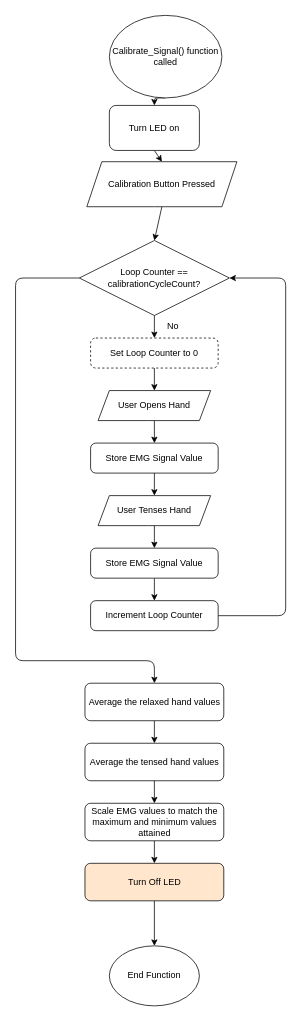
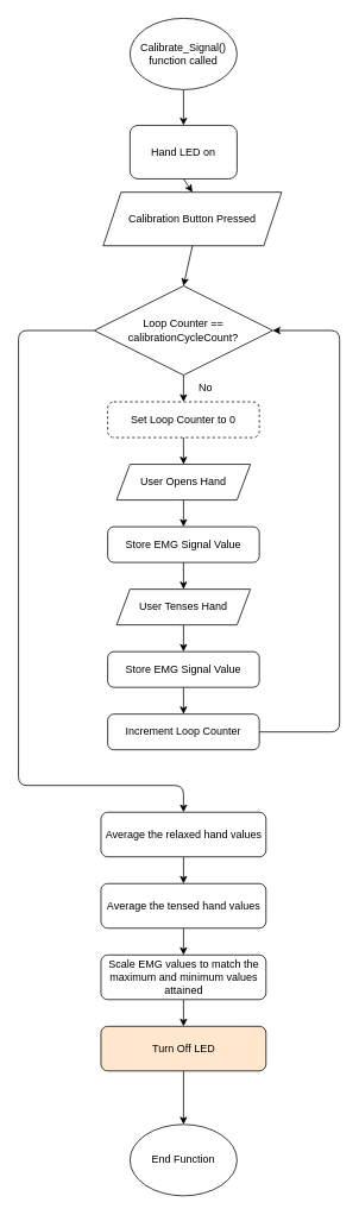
  <mxCell id="0" />
  <mxCell id="1" parent="0" />
  <mxCell id="2" style="edgeStyle=none;rounded=1;html=1;exitX=0.5;exitY=1;exitDx=0;exitDy=0;entryX=0.5;entryY=0;entryDx=0;entryDy=0;" edge="1" parent="1" source="3" target="7"><mxGeometry relative="1" as="geometry" /></mxCell>
- <mxCell id="3" value="Turn LED on" style="rounded=1;whiteSpace=wrap;html=1;" parent="1" vertex="1"><mxGeometry x="145" y="140" width="120" height="60" as="geometry" /></mxCell>
+ <mxCell id="3" value="Hand LED on" style="rounded=1;whiteSpace=wrap;html=1;" parent="1" vertex="1"><mxGeometry x="145" y="140" width="120" height="60" as="geometry" /></mxCell>
  <mxCell id="4" style="edgeStyle=orthogonalEdgeStyle;rounded=1;orthogonalLoop=1;jettySize=auto;html=1;exitX=0.5;exitY=1;exitDx=0;exitDy=0;entryX=0.5;entryY=0;entryDx=0;entryDy=0;" parent="1" source="5" target="3" edge="1"><mxGeometry relative="1" as="geometry" /></mxCell>
- <mxCell id="5" value="Calibrate_Signal() function called" style="ellipse;whiteSpace=wrap;html=1;rounded=1;" parent="1" vertex="1"><mxGeometry x="145" y="20" width="150" height="110" as="geometry" /></mxCell>
+ <mxCell id="5" value="Calibrate_Signal() function called" style="ellipse;whiteSpace=wrap;html=1;rounded=1;" parent="1" vertex="1"><mxGeometry x="145" width="120" height="80" as="geometry" y="20" /></mxCell>
  <mxCell id="6" style="edgeStyle=none;rounded=1;html=1;exitX=0.5;exitY=1;exitDx=0;exitDy=0;entryX=0.5;entryY=0;entryDx=0;entryDy=0;entryPerimeter=0;" edge="1" parent="1" source="7" target="16"><mxGeometry relative="1" as="geometry" /></mxCell>
  <mxCell id="7" value="Calibration Button Pressed" style="shape=parallelogram;html=1;strokeWidth=1;perimeter=parallelogramPerimeter;whiteSpace=wrap;rounded=1;arcSize=0;size=0.1;shadow=0;" vertex="1" parent="1"><mxGeometry x="115" y="215" width="200" height="60" as="geometry" /></mxCell>
  <mxCell id="8" style="edgeStyle=none;rounded=1;html=1;exitX=0.5;exitY=1;exitDx=0;exitDy=0;entryX=0.5;entryY=0;entryDx=0;entryDy=0;" edge="1" parent="1" source="9" target="13"><mxGeometry relative="1" as="geometry" /></mxCell>
  <mxCell id="9" value="Set Loop Counter to 0" style="rounded=1;whiteSpace=wrap;html=1;absoluteArcSize=1;arcSize=14;strokeWidth=1;shadow=0;sketch=0;dashed=1;" vertex="1" parent="1"><mxGeometry x="120" y="450" width="170" height="40" as="geometry" /></mxCell>
  <mxCell id="10" style="edgeStyle=none;rounded=1;html=1;exitX=0.5;exitY=1;exitDx=0;exitDy=0;entryX=0.5;entryY=0;entryDx=0;entryDy=0;" edge="1" parent="1" source="11" target="23"><mxGeometry relative="1" as="geometry" /></mxCell>
  <mxCell id="11" value="Store EMG Signal Value" style="rounded=1;whiteSpace=wrap;html=1;absoluteArcSize=1;arcSize=14;strokeWidth=1;shadow=0;sketch=0;" vertex="1" parent="1"><mxGeometry x="120" y="590" width="170" height="40" as="geometry" /></mxCell>
  <mxCell id="12" style="edgeStyle=none;rounded=1;html=1;exitX=0.5;exitY=1;exitDx=0;exitDy=0;entryX=0.5;entryY=0;entryDx=0;entryDy=0;" edge="1" parent="1" source="13" target="11"><mxGeometry relative="1" as="geometry" /></mxCell>
  <mxCell id="13" value="User Opens Hand" style="shape=parallelogram;html=1;strokeWidth=1;perimeter=parallelogramPerimeter;whiteSpace=wrap;rounded=1;arcSize=0;size=0.1;shadow=0;" vertex="1" parent="1"><mxGeometry x="130" y="520" width="150" height="40" as="geometry" /></mxCell>
  <mxCell id="14" style="edgeStyle=none;rounded=1;html=1;exitX=0.5;exitY=1;exitDx=0;exitDy=0;exitPerimeter=0;entryX=0.5;entryY=0;entryDx=0;entryDy=0;" edge="1" parent="1" source="16" target="9"><mxGeometry relative="1" as="geometry" /></mxCell>
  <mxCell id="15" style="edgeStyle=none;rounded=1;html=1;exitX=0;exitY=0.5;exitDx=0;exitDy=0;exitPerimeter=0;entryX=0.5;entryY=0;entryDx=0;entryDy=0;" edge="1" parent="1" source="16" target="25"><mxGeometry relative="1" as="geometry"><mxPoint x="210" y="906.667" as="targetPoint" /><Array as="points"><mxPoint x="20" y="370" /><mxPoint x="20" y="880" /><mxPoint x="205" y="880" /></Array></mxGeometry></mxCell>
  <mxCell id="16" value="Loop Counter == calibrationCycleCount?" style="strokeWidth=1;html=1;shape=mxgraph.flowchart.decision;whiteSpace=wrap;rounded=1;shadow=0;sketch=0;" vertex="1" parent="1"><mxGeometry x="105" y="320" width="200" height="100" as="geometry" /></mxCell>
  <mxCell id="17" value="No" style="text;html=1;strokeColor=none;fillColor=none;align=center;verticalAlign=middle;whiteSpace=wrap;rounded=0;shadow=0;sketch=0;strokeWidth=1;" vertex="1" parent="1"><mxGeometry x="200" y="420" width="60" height="30" as="geometry" /></mxCell>
  <mxCell id="18" style="edgeStyle=none;rounded=1;html=1;exitX=1;exitY=0.5;exitDx=0;exitDy=0;entryX=1;entryY=0.5;entryDx=0;entryDy=0;entryPerimeter=0;" edge="1" parent="1" source="19" target="16"><mxGeometry relative="1" as="geometry"><Array as="points"><mxPoint x="380" y="820" /><mxPoint x="380" y="370" /></Array></mxGeometry></mxCell>
  <mxCell id="19" value="Increment Loop Counter" style="rounded=1;whiteSpace=wrap;html=1;absoluteArcSize=1;arcSize=14;strokeWidth=1;shadow=0;sketch=0;" vertex="1" parent="1"><mxGeometry x="120" y="800" width="170" height="40" as="geometry" /></mxCell>
  <mxCell id="20" style="edgeStyle=none;rounded=1;html=1;exitX=0.5;exitY=1;exitDx=0;exitDy=0;entryX=0.5;entryY=0;entryDx=0;entryDy=0;" edge="1" parent="1" source="21" target="19"><mxGeometry relative="1" as="geometry" /></mxCell>
  <mxCell id="21" value="Store EMG Signal Value" style="rounded=1;whiteSpace=wrap;html=1;absoluteArcSize=1;arcSize=14;strokeWidth=1;shadow=0;sketch=0;" vertex="1" parent="1"><mxGeometry x="120" y="730" width="170" height="40" as="geometry" /></mxCell>
  <mxCell id="22" style="edgeStyle=none;rounded=1;html=1;exitX=0.5;exitY=1;exitDx=0;exitDy=0;entryX=0.5;entryY=0;entryDx=0;entryDy=0;" edge="1" source="23" target="21" parent="1"><mxGeometry relative="1" as="geometry" /></mxCell>
  <mxCell id="23" value="User Tenses Hand" style="shape=parallelogram;html=1;strokeWidth=1;perimeter=parallelogramPerimeter;whiteSpace=wrap;rounded=1;arcSize=0;size=0.1;shadow=0;" vertex="1" parent="1"><mxGeometry x="130" y="660" width="150" height="40" as="geometry" /></mxCell>
  <mxCell id="24" style="edgeStyle=none;rounded=1;html=1;exitX=0.5;exitY=1;exitDx=0;exitDy=0;entryX=0.5;entryY=0;entryDx=0;entryDy=0;" edge="1" parent="1" source="25" target="27"><mxGeometry relative="1" as="geometry" /></mxCell>
  <mxCell id="25" value="Average the relaxed hand values" style="rounded=1;whiteSpace=wrap;html=1;shadow=0;sketch=0;strokeWidth=1;" vertex="1" parent="1"><mxGeometry x="112.5" y="910" width="185" height="50" as="geometry" /></mxCell>
  <mxCell id="26" style="edgeStyle=none;rounded=1;html=1;exitX=0.5;exitY=1;exitDx=0;exitDy=0;entryX=0.5;entryY=0;entryDx=0;entryDy=0;" edge="1" parent="1" source="27" target="29"><mxGeometry relative="1" as="geometry" /></mxCell>
  <mxCell id="27" value="Average the tensed hand values" style="rounded=1;whiteSpace=wrap;html=1;shadow=0;sketch=0;strokeWidth=1;" vertex="1" parent="1"><mxGeometry x="112.5" y="990" width="185" height="50" as="geometry" /></mxCell>
  <mxCell id="28" style="edgeStyle=none;rounded=1;html=1;exitX=0.5;exitY=1;exitDx=0;exitDy=0;entryX=0.5;entryY=0;entryDx=0;entryDy=0;" edge="1" parent="1" source="29" target="31"><mxGeometry relative="1" as="geometry" /></mxCell>
  <mxCell id="29" value="Scale EMG values to match the maximum and minimum values attained" style="rounded=1;whiteSpace=wrap;html=1;shadow=0;sketch=0;strokeWidth=1;" vertex="1" parent="1"><mxGeometry x="112.5" y="1070" width="185" height="50" as="geometry" /></mxCell>
  <mxCell id="30" style="edgeStyle=none;rounded=1;html=1;exitX=0.5;exitY=1;exitDx=0;exitDy=0;entryX=0.5;entryY=0;entryDx=0;entryDy=0;" edge="1" parent="1" source="31" target="32"><mxGeometry relative="1" as="geometry" /></mxCell>
  <mxCell id="31" value="Turn Off LED" style="rounded=1;whiteSpace=wrap;html=1;shadow=0;sketch=0;strokeWidth=1;fillColor=#ffe6cc;" vertex="1" parent="1"><mxGeometry x="112.5" y="1150" width="185" height="50" as="geometry" /></mxCell>
  <mxCell id="32" value="End Function" style="ellipse;whiteSpace=wrap;html=1;rounded=1;shadow=0;sketch=0;strokeWidth=1;" vertex="1" parent="1"><mxGeometry x="145" y="1260" width="120" height="80" as="geometry" /></mxCell>
